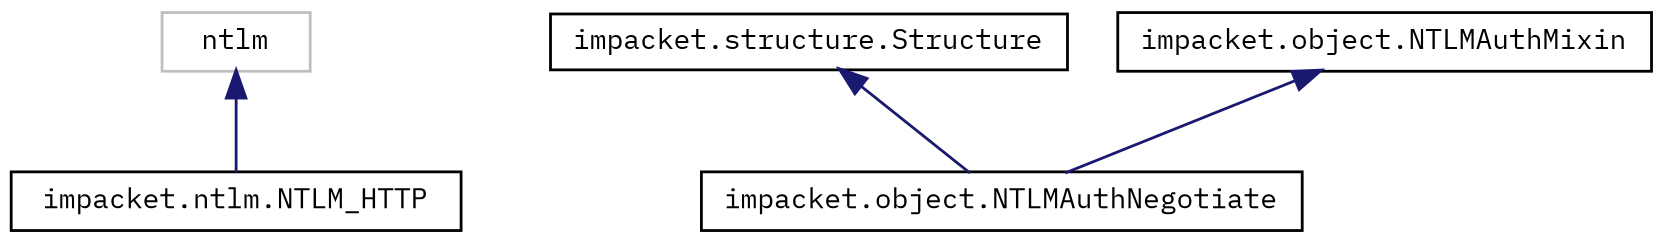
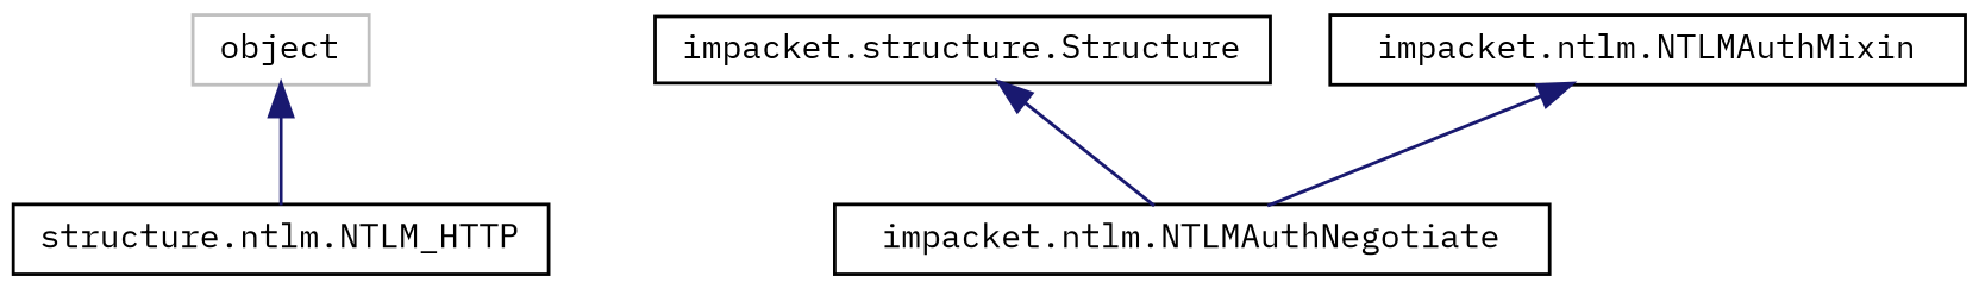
  digraph {
    fontname="IBM Plex Mono"
    node [color=black fillcolor=white fontname="IBM Plex Mono" fontsize=10 shape=record style=filled]
    edge [color=midnightblue dir=back fontname="IBM Plex Mono" fontsize=10 labelfontname=Helvetica labelfontsize=10 style=solid]
-   n1 [height=0.2 label="impacket.ntlm.NTLM_HTTP" width=0.4]
-   n2 [color=grey75 height=0.2 label=ntlm width=0.4]
-   n3 [height=0.2 label="impacket.object.NTLMAuthNegotiate" width=0.4]
+   n1 [height=0.2 label="structure.ntlm.NTLM_HTTP" width=0.4]
+   n2 [color=grey75 height=0.2 label=object width=0.4]
+   n3 [height=0.2 label="impacket.ntlm.NTLMAuthNegotiate" width=0.4]
    n4 [height=0.2 label="impacket.structure.Structure" width=0.4]
-   n5 [height=0.2 label="impacket.object.NTLMAuthMixin" width=0.4]
+   n5 [height=0.2 label="impacket.ntlm.NTLMAuthMixin" width=0.4]
    n2 -> n1
    n4 -> n3
    n5 -> n3
  }
